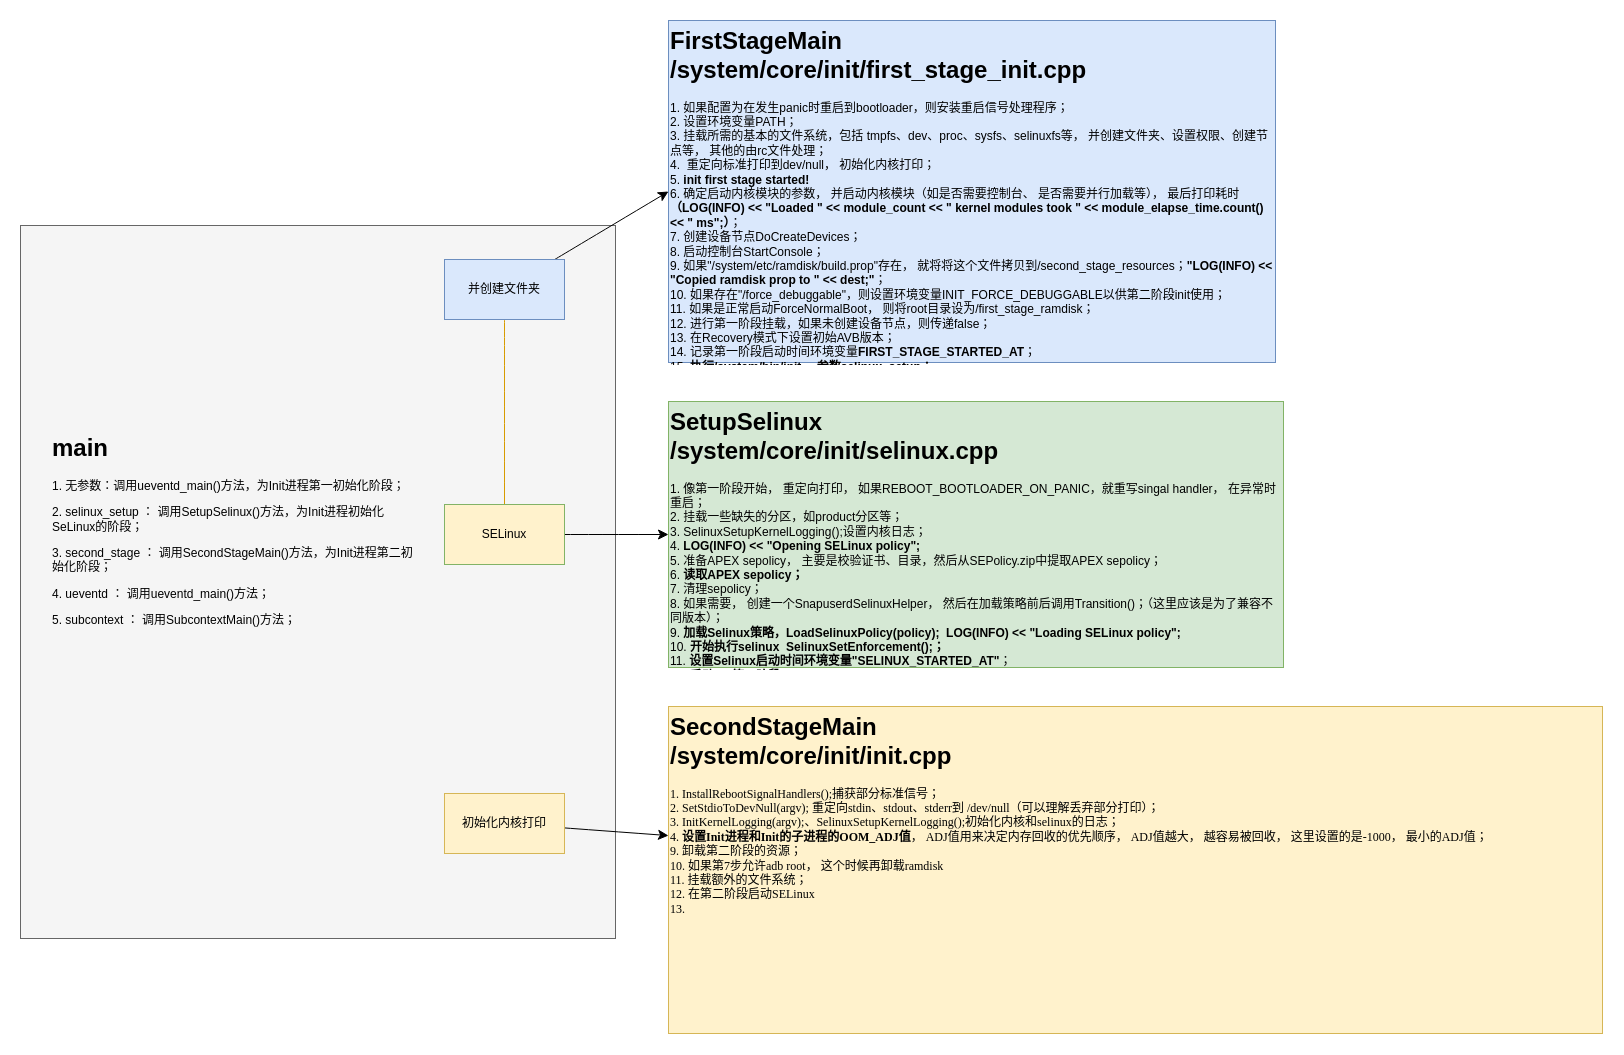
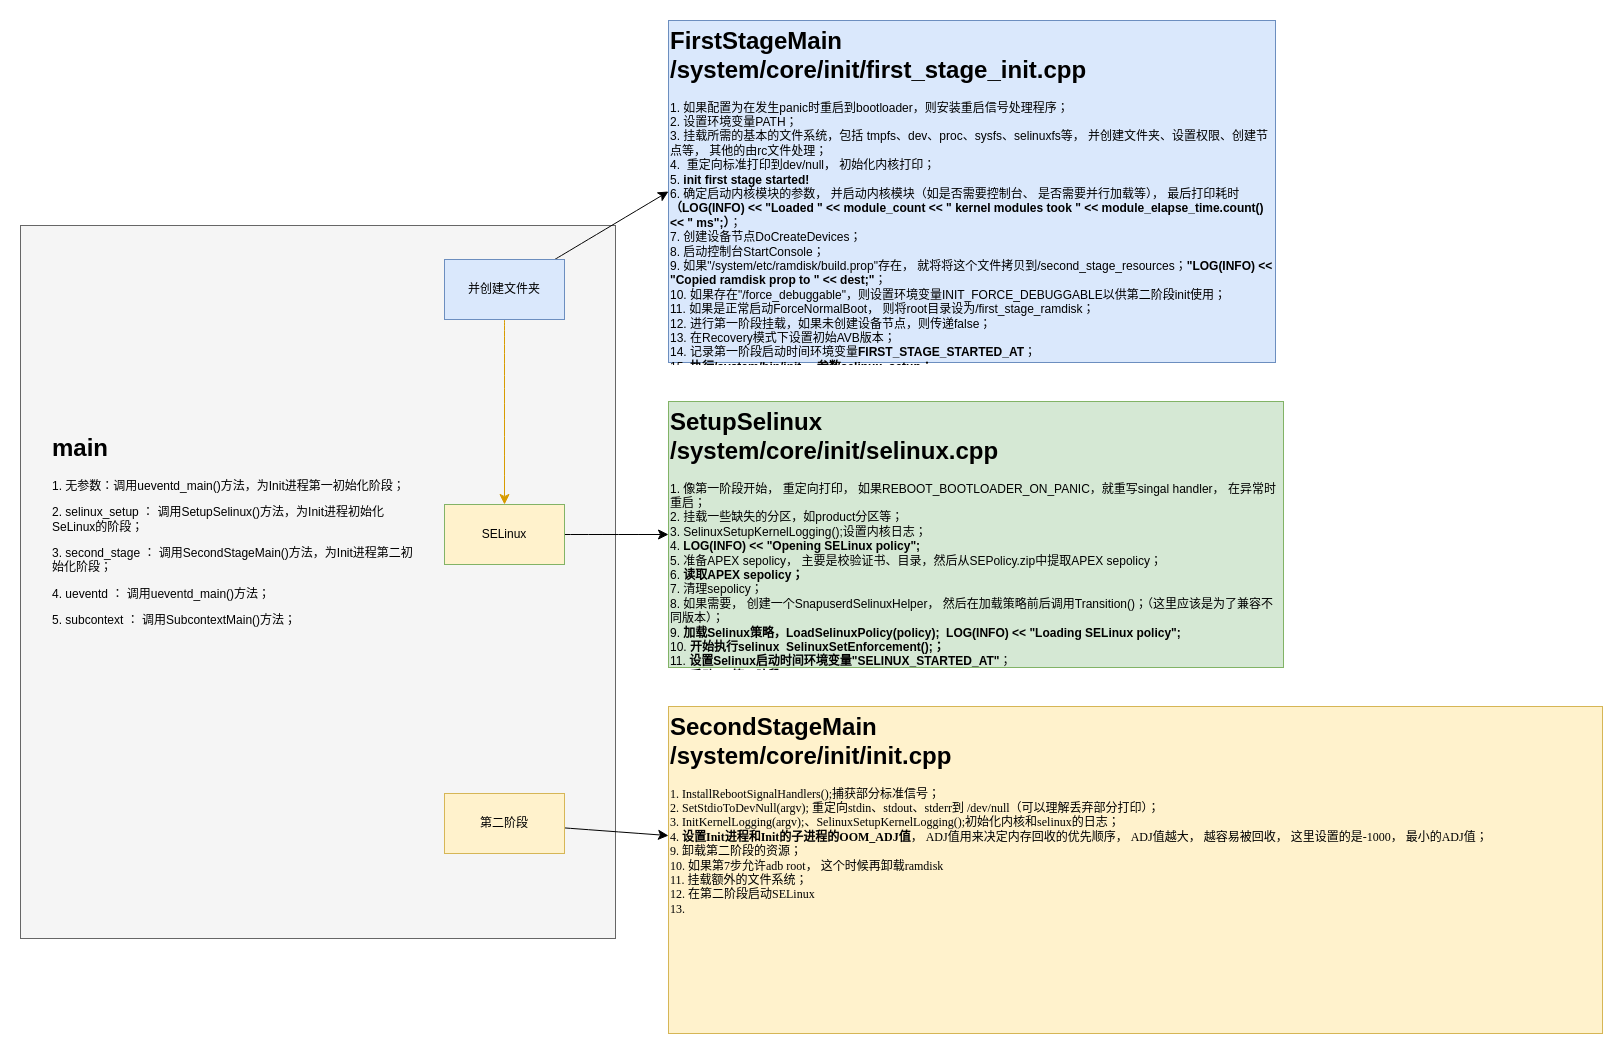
  <mxCell id="0" />
  <mxCell id="1" parent="0" />
  <mxCell id="2" value="" style="rounded=0;whiteSpace=wrap;html=1;fillColor=#f5f5f5;fontColor=#333333;strokeColor=#666666;" parent="1" vertex="1"><mxGeometry x="20" y="225" width="595" height="713" as="geometry" /></mxCell>
- <mxCell id="3" value="" style="edgeStyle=none;curved=1;rounded=0;orthogonalLoop=1;jettySize=auto;html=1;fontSize=12;startSize=8;endSize=8;fillColor=#ffe6cc;strokeColor=#d79b00;endArrow=none;" parent="1" source="5" target="7" edge="1"><mxGeometry relative="1" as="geometry" /></mxCell>
+ <mxCell id="3" value="" style="edgeStyle=none;curved=1;rounded=0;orthogonalLoop=1;jettySize=auto;html=1;fontSize=12;startSize=8;endSize=8;fillColor=#ffe6cc;strokeColor=#d79b00;" parent="1" source="5" target="7" edge="1"><mxGeometry relative="1" as="geometry" /></mxCell>
  <mxCell id="4" value="" style="edgeStyle=none;curved=1;rounded=0;orthogonalLoop=1;jettySize=auto;html=1;fontSize=12;startSize=8;endSize=8;entryX=0;entryY=0.5;entryDx=0;entryDy=0;" parent="1" source="5" target="11" edge="1"><mxGeometry relative="1" as="geometry"><mxPoint x="640" y="289.459" as="targetPoint" /></mxGeometry></mxCell>
  <mxCell id="5" value="并创建文件夹" style="rounded=0;whiteSpace=wrap;html=1;fillColor=#dae8fc;strokeColor=#6c8ebf;" parent="1" vertex="1"><mxGeometry x="444" y="259" width="120" height="60" as="geometry" /></mxCell>
  <mxCell id="6" value="" style="edgeStyle=none;curved=1;rounded=0;orthogonalLoop=1;jettySize=auto;html=1;fontSize=12;startSize=8;endSize=8;" parent="1" source="7" target="12" edge="1"><mxGeometry relative="1" as="geometry" /></mxCell>
  <mxCell id="7" value="SELinux" style="rounded=0;whiteSpace=wrap;html=1;fillColor=#fff2cc;strokeColor=#82b366;" parent="1" vertex="1"><mxGeometry x="444" y="504" width="120" height="60" as="geometry" /></mxCell>
  <mxCell id="8" value="" style="edgeStyle=none;curved=1;rounded=0;orthogonalLoop=1;jettySize=auto;html=1;fontSize=12;startSize=8;endSize=8;" parent="1" source="9" target="13" edge="1"><mxGeometry relative="1" as="geometry" /></mxCell>
- <mxCell id="9" value="初始化内核打印" style="rounded=0;whiteSpace=wrap;html=1;fillColor=#fff2cc;strokeColor=#d6b656;" parent="1" vertex="1"><mxGeometry x="444" y="793" width="120" height="60" as="geometry" /></mxCell>
+ <mxCell id="9" value="第二阶段" style="rounded=0;whiteSpace=wrap;html=1;fillColor=#fff2cc;strokeColor=#d6b656;" parent="1" vertex="1"><mxGeometry x="444" y="793" width="120" height="60" as="geometry" /></mxCell>
  <mxCell id="10" value="&lt;h1 style=&quot;margin-top: 0px;&quot;&gt;main&lt;/h1&gt;&lt;p&gt;1. 无参数：调用ueventd_main()方法，为Init进程第一初始化阶段；&lt;/p&gt;&lt;p&gt;2. selinux_setup ： 调用SetupSelinux()方法，为Init进程初始化SeLinux的阶段；&lt;/p&gt;&lt;p&gt;3. second_stage ： 调用SecondStageMain()方法，为Init进程第二初始化阶段；&lt;/p&gt;&lt;p&gt;4. ueventd ： 调用ueventd_main()方法；&lt;/p&gt;&lt;p&gt;5. subcontext ： 调用SubcontextMain()方法；&lt;/p&gt;" style="text;html=1;whiteSpace=wrap;overflow=hidden;rounded=0;" parent="1" vertex="1"><mxGeometry x="50" y="427" width="366" height="214" as="geometry" /></mxCell>
  <mxCell id="11" value="&lt;h1 style=&quot;margin-top: 0px;&quot;&gt;FirstStageMain&lt;br&gt;/system/core/init/first_stage_init.cpp&lt;br&gt;&lt;/h1&gt;&lt;div&gt;1.&amp;nbsp;如果配置为在发生panic时重启到bootloader，则安装重启信号处理程序；&lt;br&gt;2. 设置环境变量PATH；&lt;br&gt;3. 挂载所需的基本的文件系统，包括 tmpfs、dev、proc、sysfs、selinuxfs等， 并创建文件夹、设置权限、创建节点等， 其他的由rc文件处理；&lt;br&gt;4.&amp;nbsp; 重定向标准打印到dev/null， 初始化内核打印；&lt;br&gt;5.&amp;nbsp;&lt;b&gt;init first stage started!&lt;/b&gt;&lt;br&gt;6. 确定启动内核模块的参数， 并启动内核模块（如是否需要控制台、 是否需要并行加载等）， 最后打印耗时 &lt;b&gt;（&lt;span style=&quot;background-color: initial;&quot;&gt;LOG(INFO) &amp;lt;&amp;lt; &quot;Loaded &quot; &amp;lt;&amp;lt; module_count &amp;lt;&amp;lt; &quot; kernel modules took &quot;&lt;/span&gt;&lt;span style=&quot;background-color: initial;&quot;&gt;&amp;nbsp;&amp;lt;&amp;lt; module_elapse_time.count() &amp;lt;&amp;lt; &quot; ms&quot;;&lt;/span&gt;&lt;/b&gt;&lt;span style=&quot;background-color: initial;&quot;&gt;&lt;b&gt;）&lt;/b&gt;；&lt;/span&gt;&lt;/div&gt;&lt;div&gt;7. 创建设备节点DoCreateDevices；&lt;br&gt;8. 启动控制台StartConsole；&lt;/div&gt;&lt;div&gt;9. 如果&quot;/system/etc/ramdisk/build.prop&quot;存在， 就将将这个文件拷贝到/second_stage_resources；&lt;b&gt;&quot;LOG(INFO) &amp;lt;&amp;lt; &quot;Copied ramdisk prop to &quot; &amp;lt;&amp;lt; dest;&quot;&lt;/b&gt;；&lt;br&gt;10.&amp;nbsp;如果存在&quot;/force_debuggable&quot;，则设置环境变量INIT_FORCE_DEBUGGABLE以供第二阶段init使用；&lt;br&gt;11. 如果是正常启动ForceNormalBoot， 则将root目录设为/first_stage_ramdisk；&lt;br&gt;12.&amp;nbsp;进行第一阶段挂载，如果未创建设备节点，则传递false；&lt;br&gt;13.&amp;nbsp;在Recovery模式下设置初始AVB版本；&lt;br&gt;14. 记录第一阶段启动时间环境变量&lt;b&gt;FIRST_STAGE_STARTED_AT&lt;/b&gt;；&lt;br&gt;15. &lt;b&gt;执行/system/bin/init， 参数selinux_setup；&lt;/b&gt;&lt;/div&gt;" style="text;html=1;whiteSpace=wrap;overflow=hidden;rounded=0;fillColor=#dae8fc;strokeColor=#6c8ebf;" parent="1" vertex="1"><mxGeometry x="668" y="20" width="607" height="342" as="geometry" /></mxCell>
  <mxCell id="12" value="&lt;h1 style=&quot;margin-top: 0px;&quot;&gt;SetupSelinux&lt;br&gt;/system/core/init/selinux.cpp&lt;br&gt;&lt;/h1&gt;&lt;div&gt;1. 像第一阶段开始， 重定向打印， 如果REBOOT_BOOTLOADER_ON_PANIC，就重写singal handler， 在异常时重启；&lt;br&gt;2. 挂载一些缺失的分区，如product分区等；&lt;br&gt;3.&amp;nbsp;SelinuxSetupKernelLogging();设置内核日志；&lt;br&gt;4.&amp;nbsp;&lt;b&gt;LOG(INFO) &amp;lt;&amp;lt; &quot;Opening SELinux policy&quot;;&lt;/b&gt;&lt;br&gt;5. 准备APEX sepolicy， 主要是校验证书、目录，然后从SEPolicy.zip中提取&lt;span style=&quot;background-color: initial;&quot;&gt;APEX sepolicy；&lt;br&gt;6. &lt;b&gt;读取APEX sepolicy；&lt;/b&gt;&lt;br&gt;7. 清理sepolicy；&lt;br&gt;8. 如果需要， 创建一个&lt;/span&gt;&lt;span style=&quot;background-color: initial;&quot;&gt;SnapuserdSelinuxHelper， 然后在加载策略前后调用&lt;/span&gt;&lt;span style=&quot;background-color: initial;&quot;&gt;Transition()&lt;/span&gt;&lt;span style=&quot;background-color: initial;&quot;&gt;；（这里应该是为了兼容不同版本）；&lt;/span&gt;&lt;/div&gt;&lt;div&gt;&lt;span style=&quot;background-color: initial;&quot;&gt;9. &lt;b&gt;加载Selinux策略，&lt;/b&gt;&lt;/span&gt;&lt;span style=&quot;background-color: initial;&quot;&gt;&lt;b&gt;LoadSelinuxPolicy(policy);&amp;nbsp;&amp;nbsp;LOG(INFO) &amp;lt;&amp;lt; &quot;Loading SELinux policy&quot;;&lt;/b&gt;&lt;br&gt;10. &lt;b&gt;开始执行selinux&amp;nbsp;&lt;/b&gt;&lt;/span&gt;&lt;span style=&quot;background-color: initial;&quot;&gt;&lt;b&gt;&amp;nbsp;SelinuxSetEnforcement();；&lt;/b&gt;&lt;br&gt;11. &lt;b&gt;设置Selinux启动时间环境变量&quot;&lt;/b&gt;&lt;/span&gt;&lt;span style=&quot;background-color: initial;&quot;&gt;&lt;b&gt;SELINUX_STARTED_AT&quot;&lt;/b&gt;；&lt;br&gt;12. &lt;b&gt;启动&lt;/b&gt;&lt;/span&gt;&lt;b&gt;&lt;span style=&quot;background-color: initial;&quot;&gt;Init&lt;/span&gt;&lt;span style=&quot;background-color: initial;&quot;&gt;第二阶段；&lt;/span&gt;&lt;/b&gt;&lt;/div&gt;" style="text;html=1;whiteSpace=wrap;overflow=hidden;rounded=0;fillColor=#d5e8d4;strokeColor=#82b366;" parent="1" vertex="1"><mxGeometry x="668" y="401" width="615" height="266" as="geometry" /></mxCell>
  <mxCell id="13" value="&lt;h1 style=&quot;margin-top: 0px;&quot;&gt;&lt;font face=&quot;Helvetica&quot;&gt;SecondStageMain&amp;nbsp;&lt;br&gt;/system/core/init/init.cpp&lt;/font&gt;&lt;/h1&gt;&lt;pre style=&quot;border: 0px; margin-top: 0px; margin-bottom: 0px;&quot;&gt;&lt;span style=&quot;display: inline;&quot; class=&quot;scope-body&quot;&gt;&lt;font face=&quot;i02FL8NnM69u9rG2lT4C&quot;&gt;1. InstallRebootSignalHandlers();捕获部分标准信号；&lt;br&gt;2. SetStdioToDevNull(argv); 重定向stdin、stdout、stderr到 /dev/null（可以理解丢弃部分打印）；&lt;br&gt;3. InitKernelLogging(argv);、SelinuxSetupKernelLogging();初始化内核和selinux的日志；&lt;br&gt;4. &lt;b&gt;设置Init进程和Init的子进程的OOM_ADJ值&lt;/b&gt;， ADJ值用来决定内存回收的优先顺序， ADJ值越大， 越容易被回收， 这里设置的是-1000， 最小的ADJ值；&lt;br&gt;9. 卸载第二阶段的资源；&lt;br&gt;10. 如果第7步允许adb root， 这个时候再卸载ramdisk&lt;br&gt;11. 挂载额外的文件系统；&lt;br&gt;12. 在第二阶段启动SELinux&lt;br&gt;13. &lt;/font&gt;&lt;/span&gt;&lt;/pre&gt;" style="text;html=1;whiteSpace=wrap;overflow=hidden;rounded=0;fillColor=#fff2cc;strokeColor=#d6b656;" parent="1" vertex="1"><mxGeometry x="668" y="706" width="934" height="327" as="geometry" /></mxCell>
